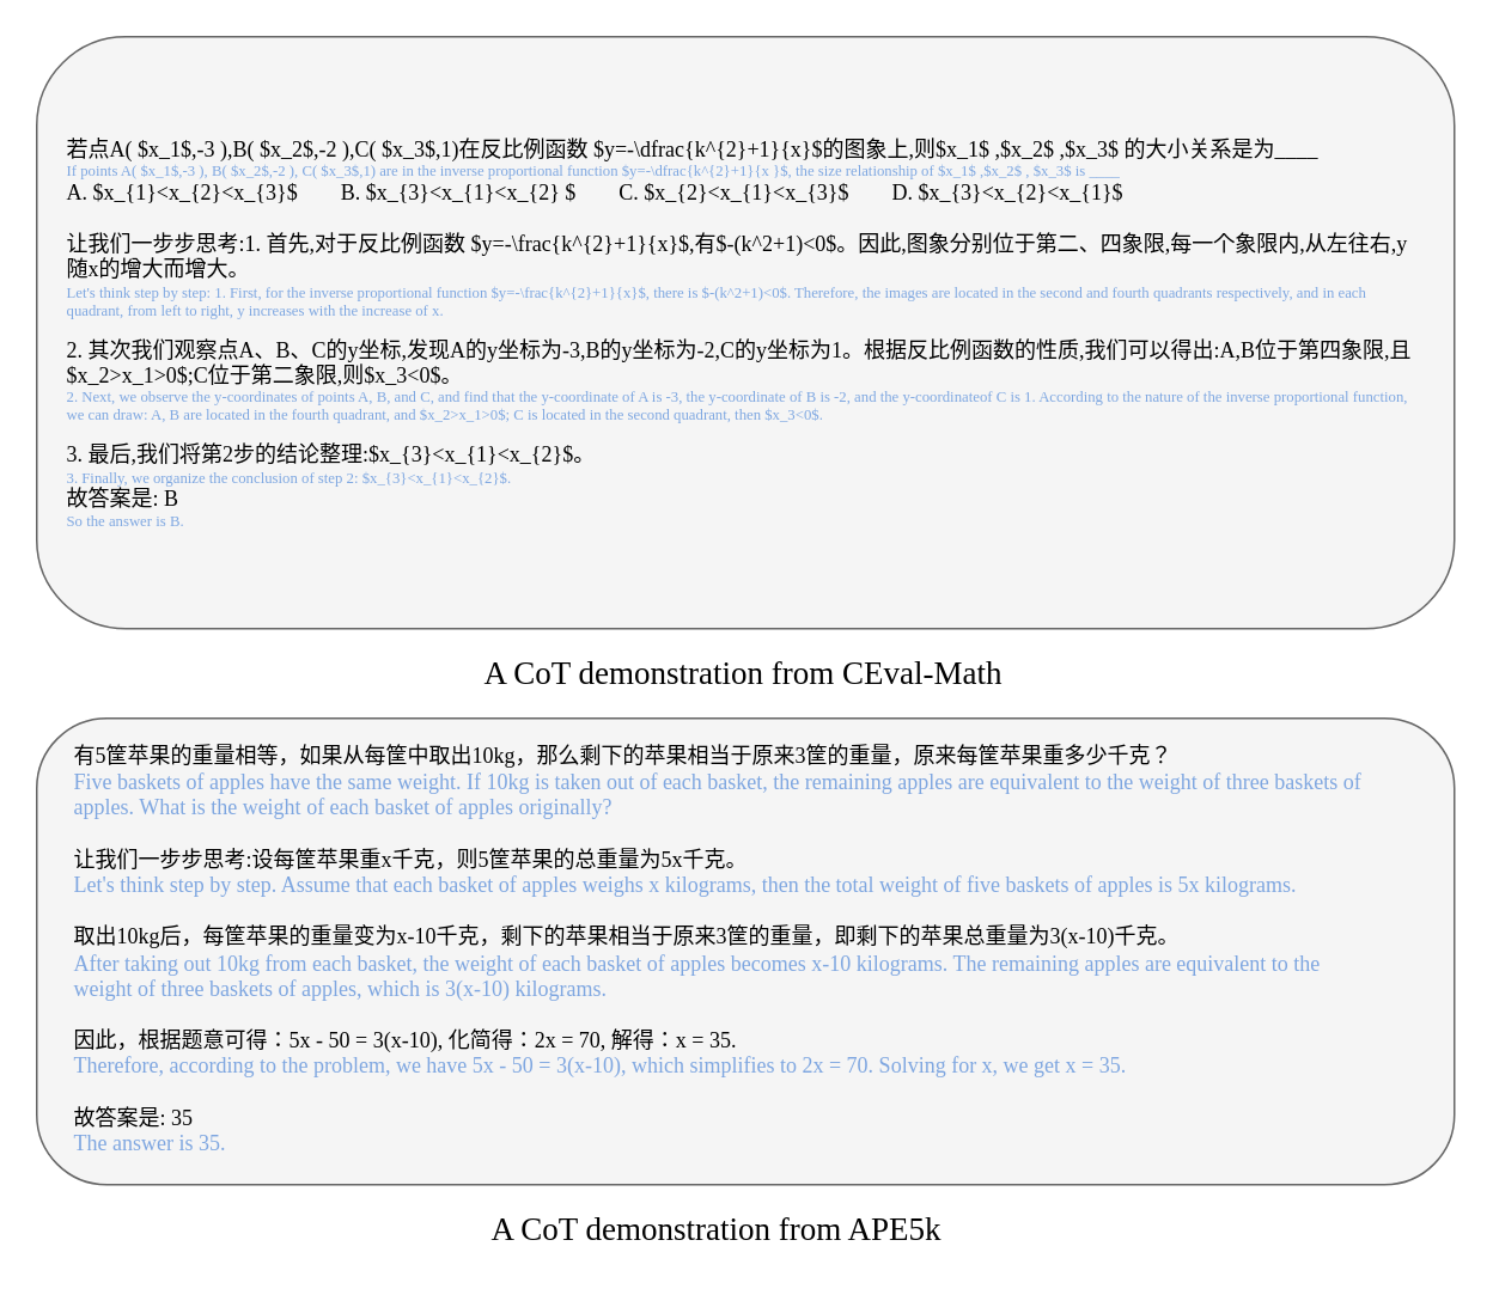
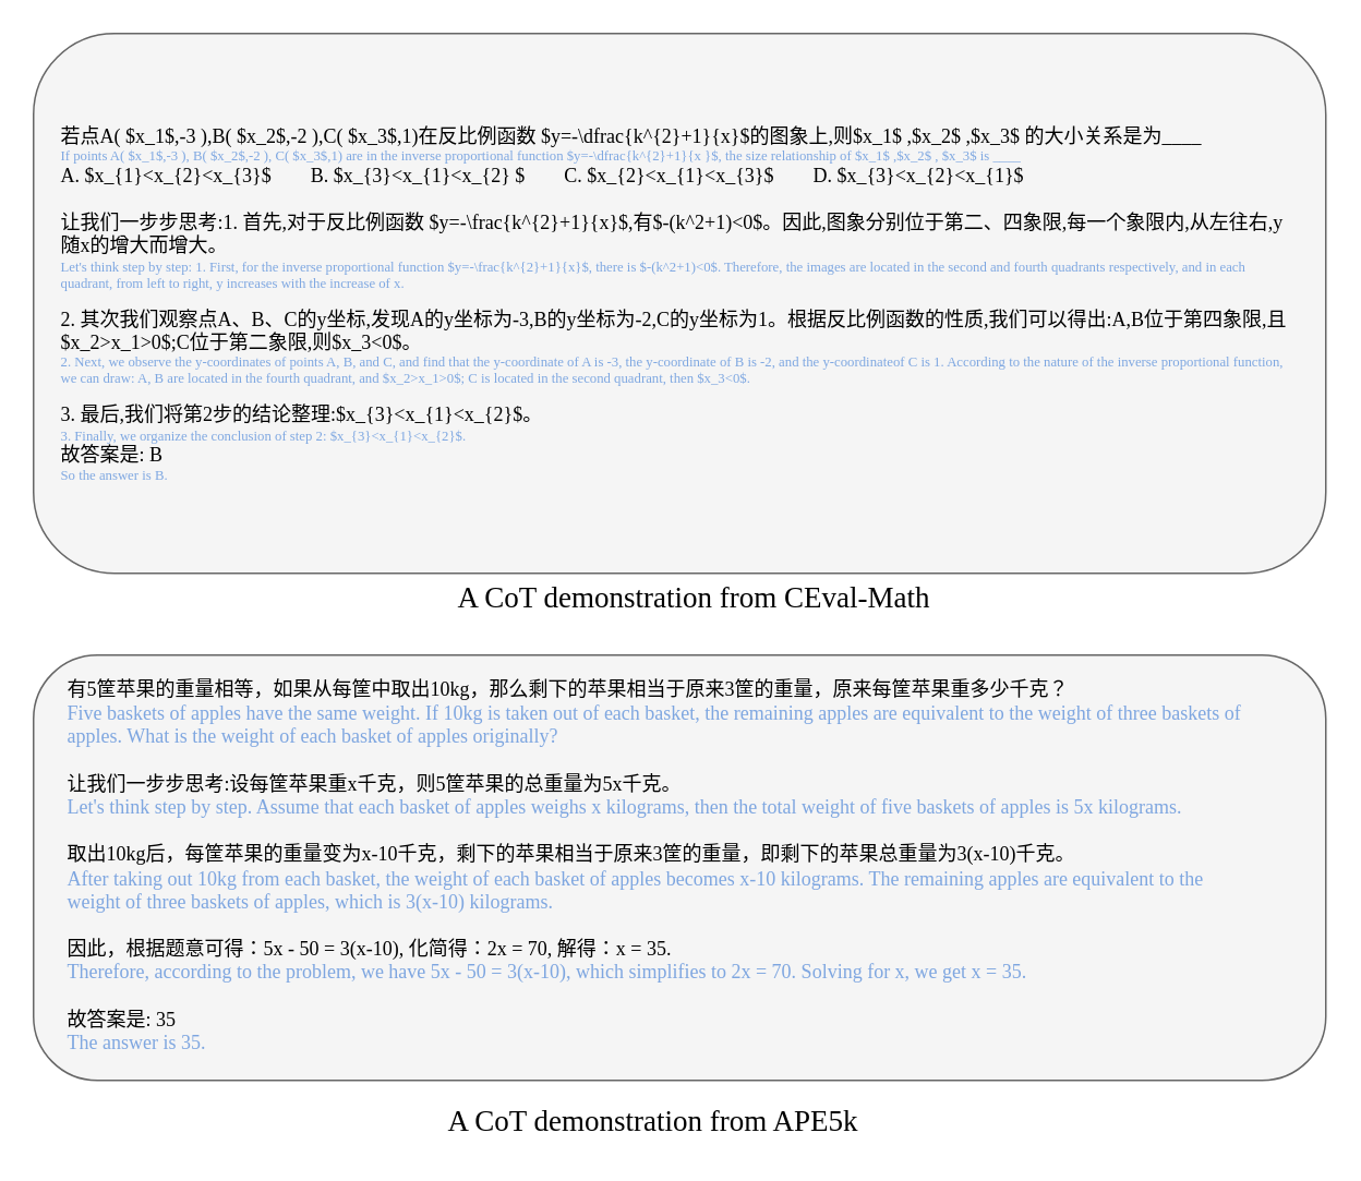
  <mxCell id="0" />
  <mxCell id="1" parent="0" />
  <mxCell id="2" value="" style="rounded=1;whiteSpace=wrap;html=1;fillColor=#f5f5f5;fontColor=#333333;strokeColor=#666666;" vertex="1" parent="1"><mxGeometry x="20" y="20" width="790" height="330" as="geometry" /></mxCell>
  <mxCell id="3" value="&lt;font face=&quot;Times New Roman&quot;&gt;若点A( $x_1$,-3 ),B( $x_2$,-2 ),C( $x_3$,1)在反比例函数 $y=-\dfrac{k^{2}+1}{x}$的图象上,则$x_1$ ,$x_2$ ,$x_3$ 的大小关系是为____&lt;/font&gt;&lt;p style=&quot;margin: 0px; font-variant-numeric: normal; font-variant-east-asian: normal; font-variant-alternates: normal; font-kerning: auto; font-optical-sizing: auto; font-feature-settings: normal; font-variation-settings: normal; font-stretch: normal; font-size: 8.5px; line-height: normal; color: rgb(126, 167, 225);&quot; class=&quot;p2&quot;&gt;&lt;font face=&quot;Times New Roman&quot;&gt;If points A( $x_1$,-3 ), B( $x_2$,-2 ), C( $x_3$,1) are in the inverse proportional function $y=-\dfrac{k^{2}+1}{x }$, the size relationship of $x_1$ ,&lt;span style=&quot;background-color: initial;&quot;&gt;$x_2$ , $x_3$ is ____&lt;/span&gt;&lt;/font&gt;&lt;/p&gt;&lt;font face=&quot;Times New Roman&quot;&gt;A. $x_{1}&amp;lt;x_{2}&amp;lt;x_{3}$&amp;nbsp; &amp;nbsp; &amp;nbsp; &amp;nbsp; B. $x_{3}&amp;lt;x_{1}&amp;lt;x_{2} $&amp;nbsp; &amp;nbsp; &amp;nbsp; &amp;nbsp; C. $x_{2}&amp;lt;x_{1}&amp;lt;x_{3}$&amp;nbsp; &amp;nbsp; &amp;nbsp; &amp;nbsp; D. $x_{3}&amp;lt;x_{2}&amp;lt;x_{1}$&lt;br&gt;&lt;br&gt;让我们一步步思考:1. 首先,对于反比例函数 $y=-\frac{k^{2}+1}{x}$,有$-(k^2+1)&amp;lt;0$。因此,图象分别位于第二、四象限,每一个象限内,从左往右,y随x的增大而增大。&lt;/font&gt;&lt;p style=&quot;margin: 0px; font-variant-numeric: normal; font-variant-east-asian: normal; font-variant-alternates: normal; font-kerning: auto; font-optical-sizing: auto; font-feature-settings: normal; font-variation-settings: normal; font-stretch: normal; font-size: 8.5px; line-height: normal; color: rgb(126, 167, 225);&quot; class=&quot;p2&quot;&gt;&lt;font face=&quot;Times New Roman&quot;&gt;Let's think step by step: 1. First, for the inverse proportional function $y=-\frac{k^{2}+1}{x}$, there is $-(k^2+1)&amp;lt;0$. Therefore, the images are located&amp;nbsp;&lt;span style=&quot;background-color: initial;&quot;&gt;in the second and fourth quadrants respectively, and in each quadrant, from left to right, y increases with the increase of x.&lt;/span&gt;&lt;/font&gt;&lt;/p&gt;&lt;p style=&quot;margin: 0px; font-variant-numeric: normal; font-variant-east-asian: normal; font-variant-alternates: normal; font-kerning: auto; font-optical-sizing: auto; font-feature-settings: normal; font-variation-settings: normal; font-stretch: normal; font-size: 8.5px; line-height: normal; color: rgb(126, 167, 225);&quot; class=&quot;p2&quot;&gt;&lt;span style=&quot;background-color: initial;&quot;&gt;&lt;font face=&quot;Times New Roman&quot;&gt;&lt;br&gt;&lt;/font&gt;&lt;/span&gt;&lt;/p&gt;&lt;font face=&quot;Times New Roman&quot;&gt;2. 其次我们观察点A、B、C的y坐标,发现A的y坐标为-3,B的y坐标为-2,C的y坐标为1。根据反比例函数的性质,我们可以得出:A,B位于第四象限,且&lt;br&gt;$x_2&amp;gt;x_1&amp;gt;0$;C位于第二象限,则$x_3&amp;lt;0$。&lt;/font&gt;&lt;p style=&quot;margin: 0px; font-variant-numeric: normal; font-variant-east-asian: normal; font-variant-alternates: normal; font-kerning: auto; font-optical-sizing: auto; font-feature-settings: normal; font-variation-settings: normal; font-stretch: normal; font-size: 8.5px; line-height: normal; color: rgb(126, 167, 225);&quot; class=&quot;p2&quot;&gt;&lt;font face=&quot;Times New Roman&quot;&gt;2. Next, we observe the y-coordinates of points A, B, and C, and find that the y-coordinate of A is -3, the y-coordinate of B is -2, and the y-coordinate&lt;span style=&quot;background-color: initial;&quot;&gt;of C is 1. According to the nature of the inverse proportional function, we can draw: A, B are located in the fourth quadrant, and $x_2&amp;gt;x_1&amp;gt;0$; C is&amp;nbsp;&lt;/span&gt;&lt;span style=&quot;background-color: initial;&quot;&gt;located in the second quadrant, then $x_3&amp;lt;0$.&lt;/span&gt;&lt;/font&gt;&lt;/p&gt;&lt;p style=&quot;margin: 0px; font-variant-numeric: normal; font-variant-east-asian: normal; font-variant-alternates: normal; font-kerning: auto; font-optical-sizing: auto; font-feature-settings: normal; font-variation-settings: normal; font-stretch: normal; font-size: 8.5px; line-height: normal; color: rgb(126, 167, 225);&quot; class=&quot;p2&quot;&gt;&lt;span style=&quot;background-color: initial;&quot;&gt;&lt;font face=&quot;Times New Roman&quot;&gt;&lt;br&gt;&lt;/font&gt;&lt;/span&gt;&lt;/p&gt;&lt;font face=&quot;Times New Roman&quot;&gt;3. 最后,我们将第2步的结论整理:$x_{3}&amp;lt;x_{1}&amp;lt;x_{2}$。&lt;/font&gt;&lt;p style=&quot;margin: 0px; font-variant-numeric: normal; font-variant-east-asian: normal; font-variant-alternates: normal; font-kerning: auto; font-optical-sizing: auto; font-feature-settings: normal; font-variation-settings: normal; font-stretch: normal; font-size: 8.5px; line-height: normal; color: rgb(126, 167, 225);&quot; class=&quot;p2&quot;&gt;&lt;font face=&quot;Times New Roman&quot;&gt;3. Finally, we organize the conclusion of step 2: $x_{3}&amp;lt;x_{1}&amp;lt;x_{2}$.&lt;/font&gt;&lt;/p&gt;&lt;font face=&quot;Times New Roman&quot;&gt;故答案是: B&lt;/font&gt;&lt;p style=&quot;margin: 0px; font-variant-numeric: normal; font-variant-east-asian: normal; font-variant-alternates: normal; font-kerning: auto; font-optical-sizing: auto; font-feature-settings: normal; font-variation-settings: normal; font-stretch: normal; font-size: 8.5px; line-height: normal; color: rgb(126, 167, 225);&quot; class=&quot;p2&quot;&gt;&lt;font face=&quot;Times New Roman&quot;&gt;So the answer is B.&lt;/font&gt;&lt;/p&gt;" style="text;html=1;strokeColor=none;fillColor=none;align=left;verticalAlign=middle;whiteSpace=wrap;rounded=0;" vertex="1" parent="1"><mxGeometry x="35" y="35" width="760" height="300" as="geometry" /></mxCell>
- <mxCell id="4" value="&lt;font face=&quot;Times New Roman&quot; style=&quot;font-size: 18px;&quot;&gt;A CoT demonstration from CEval-Math&lt;/font&gt;" style="text;html=1;strokeColor=none;fillColor=none;align=center;verticalAlign=middle;whiteSpace=wrap;rounded=0;" vertex="1" parent="1"><mxGeometry x="259" y="360" width="310" height="30" as="geometry" /></mxCell>
+ <mxCell id="4" value="&lt;font face=&quot;Times New Roman&quot; style=&quot;font-size: 18px;&quot;&gt;A CoT demonstration from CEval-Math&lt;/font&gt;" style="text;html=1;strokeColor=none;fillColor=none;align=center;verticalAlign=middle;whiteSpace=wrap;rounded=0;" vertex="1" parent="1"><mxGeometry x="269" y="350" width="310" height="30" as="geometry" /></mxCell>
  <mxCell id="5" value="" style="rounded=1;whiteSpace=wrap;html=1;fillColor=#f5f5f5;fontColor=#333333;strokeColor=#666666;" vertex="1" parent="1"><mxGeometry x="20" y="400" width="790" height="260" as="geometry" /></mxCell>
  <mxCell id="6" value="&lt;div style=&quot;text-align: left;&quot;&gt;&lt;span style=&quot;background-color: initial;&quot;&gt;&lt;font face=&quot;Times New Roman&quot;&gt;有5筐苹果的重量相等，如果从每筐中取出10kg，那么剩下的苹果相当于原来3筐的重量，原来每筐苹果重多少千克？&lt;/font&gt;&lt;/span&gt;&lt;/div&gt;&lt;div style=&quot;text-align: left;&quot;&gt;&lt;span style=&quot;background-color: initial;&quot;&gt;&lt;font face=&quot;Times New Roman&quot; color=&quot;#7ea6e0&quot;&gt;Five baskets of apples have the same weight. If 10kg is taken out of each basket, the remaining apples are equivalent to the weight of three baskets of apples. What is the weight of each basket of apples originally?&lt;/font&gt;&lt;/span&gt;&lt;/div&gt;&lt;div style=&quot;text-align: left;&quot;&gt;&lt;span style=&quot;background-color: initial;&quot;&gt;&lt;font face=&quot;Times New Roman&quot;&gt;&lt;br&gt;&lt;/font&gt;&lt;/span&gt;&lt;/div&gt;&lt;div style=&quot;text-align: left;&quot;&gt;&lt;font face=&quot;Times New Roman&quot;&gt;&lt;span style=&quot;background-color: initial;&quot;&gt;让我们一步步思考:&lt;/span&gt;&lt;span style=&quot;background-color: initial;&quot;&gt;设每筐苹果重x千克，则5筐苹果的总重量为5x千克。&lt;/span&gt;&lt;/font&gt;&lt;/div&gt;&lt;div style=&quot;text-align: left;&quot;&gt;&lt;span style=&quot;background-color: initial;&quot;&gt;&lt;font face=&quot;Times New Roman&quot; color=&quot;#7ea6e0&quot;&gt;Let's think step by step. Assume that each basket of apples weighs x kilograms, then the total weight of five baskets of apples is 5x kilograms.&lt;/font&gt;&lt;/span&gt;&lt;/div&gt;&lt;div style=&quot;text-align: left;&quot;&gt;&lt;span style=&quot;background-color: initial;&quot;&gt;&lt;font face=&quot;Times New Roman&quot;&gt;&lt;br&gt;&lt;/font&gt;&lt;/span&gt;&lt;/div&gt;&lt;div style=&quot;text-align: left;&quot;&gt;&lt;span style=&quot;background-color: initial;&quot;&gt;&lt;font face=&quot;Times New Roman&quot;&gt;取出10kg后，每筐苹果的重量变为x-10千克，剩下的苹果相当于原来3筐的重量，即剩下的苹果总重量为3(x-10)千克。&lt;/font&gt;&lt;/span&gt;&lt;/div&gt;&lt;div style=&quot;text-align: left;&quot;&gt;&lt;span style=&quot;background-color: initial;&quot;&gt;&lt;font face=&quot;Times New Roman&quot; color=&quot;#7ea6e0&quot;&gt;After taking out 10kg from each basket, the weight of each basket of apples becomes x-10 kilograms. The remaining apples are equivalent to the weight of three baskets of apples, which is 3(x-10) kilograms.&lt;/font&gt;&lt;/span&gt;&lt;/div&gt;&lt;div style=&quot;text-align: left;&quot;&gt;&lt;span style=&quot;background-color: initial;&quot;&gt;&lt;font face=&quot;Times New Roman&quot;&gt;&lt;br&gt;&lt;/font&gt;&lt;/span&gt;&lt;/div&gt;&lt;div style=&quot;text-align: left;&quot;&gt;&lt;font face=&quot;Times New Roman&quot;&gt;&lt;span style=&quot;background-color: initial;&quot;&gt;因此，根据题意可得：5x - 50 = 3(x-10),&amp;nbsp;化简得：2x = 70,&amp;nbsp;&lt;/span&gt;&lt;span style=&quot;background-color: initial;&quot;&gt;解得：x = 35.&lt;/span&gt;&lt;/font&gt;&lt;/div&gt;&lt;div style=&quot;text-align: left;&quot;&gt;&lt;span style=&quot;background-color: initial;&quot;&gt;&lt;font face=&quot;Times New Roman&quot; color=&quot;#7ea6e0&quot;&gt;Therefore, according to the problem, we have 5x - 50 = 3(x-10), which simplifies to 2x = 70. Solving for x, we get x = 35.&lt;/font&gt;&lt;/span&gt;&lt;/div&gt;&lt;div style=&quot;text-align: left;&quot;&gt;&lt;span style=&quot;background-color: initial;&quot;&gt;&lt;font face=&quot;Times New Roman&quot;&gt;&lt;br&gt;&lt;/font&gt;&lt;/span&gt;&lt;/div&gt;&lt;div style=&quot;text-align: left;&quot;&gt;&lt;font face=&quot;Times New Roman&quot;&gt;&lt;span style=&quot;background-color: initial;&quot;&gt;故答案是:&amp;nbsp;&lt;/span&gt;&lt;span style=&quot;background-color: initial;&quot;&gt;35&lt;/span&gt;&lt;/font&gt;&lt;/div&gt;&lt;div style=&quot;text-align: left;&quot;&gt;&lt;span style=&quot;background-color: initial;&quot;&gt;&lt;font face=&quot;Times New Roman&quot; color=&quot;#7ea6e0&quot;&gt;The answer is 35.&lt;/font&gt;&lt;/span&gt;&lt;/div&gt;" style="text;html=1;strokeColor=none;fillColor=none;align=center;verticalAlign=middle;whiteSpace=wrap;rounded=0;" vertex="1" parent="1"><mxGeometry x="40" y="400" width="730" height="257" as="geometry" /></mxCell>
  <mxCell id="7" value="&lt;font face=&quot;Times New Roman&quot; style=&quot;font-size: 18px;&quot;&gt;A CoT demonstration from APE5k&lt;/font&gt;" style="text;html=1;strokeColor=none;fillColor=none;align=center;verticalAlign=middle;whiteSpace=wrap;rounded=0;" vertex="1" parent="1"><mxGeometry x="244" y="670" width="310" height="30" as="geometry" /></mxCell>
